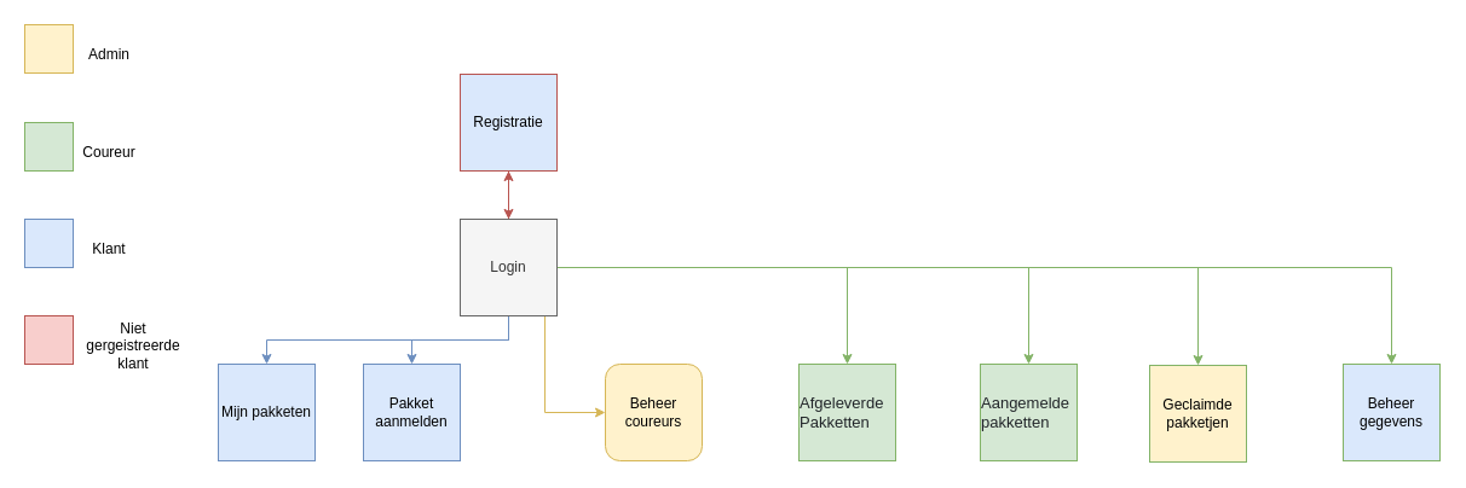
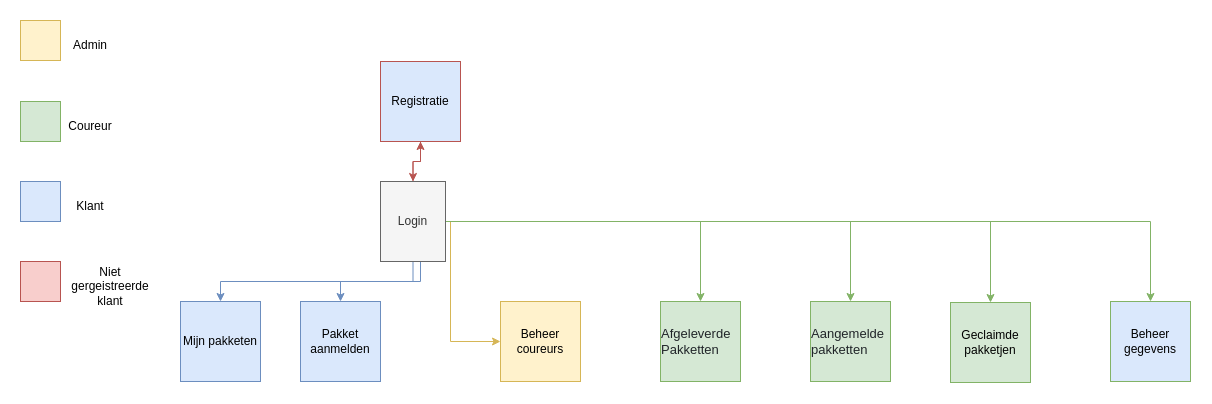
  <mxCell id="0" />
  <mxCell id="1" parent="0" />
  <mxCell id="2" style="edgeStyle=orthogonalEdgeStyle;rounded=0;orthogonalLoop=1;jettySize=auto;html=1;fontColor=none;fillColor=#fff2cc;strokeColor=#d6b656;" parent="1" source="11" target="12" edge="1"><mxGeometry relative="1" as="geometry"><Array as="points"><mxPoint x="450" y="341" /></Array></mxGeometry></mxCell>
  <mxCell id="3" style="edgeStyle=orthogonalEdgeStyle;rounded=0;orthogonalLoop=1;jettySize=auto;html=1;fontColor=none;fillColor=#f8cecc;strokeColor=#b85450;" parent="1" source="11" target="22" edge="1"><mxGeometry relative="1" as="geometry" /></mxCell>
  <mxCell id="4" style="edgeStyle=orthogonalEdgeStyle;rounded=0;orthogonalLoop=1;jettySize=auto;html=1;entryX=0.5;entryY=0;entryDx=0;entryDy=0;fontColor=none;fillColor=#dae8fc;strokeColor=#6c8ebf;" parent="1" source="11" target="23" edge="1"><mxGeometry relative="1" as="geometry" /></mxCell>
  <mxCell id="5" style="edgeStyle=orthogonalEdgeStyle;rounded=0;orthogonalLoop=1;jettySize=auto;html=1;entryX=0.5;entryY=0;entryDx=0;entryDy=0;fontColor=none;fillColor=#dae8fc;strokeColor=#6c8ebf;" parent="1" source="11" target="24" edge="1"><mxGeometry relative="1" as="geometry"><Array as="points"><mxPoint x="420" y="281" /><mxPoint x="220" y="281" /></Array></mxGeometry></mxCell>
  <mxCell id="6" style="edgeStyle=orthogonalEdgeStyle;rounded=0;orthogonalLoop=1;jettySize=auto;html=1;fontColor=none;fillColor=#d5e8d4;strokeColor=#82b366;" parent="1" source="11" target="25" edge="1"><mxGeometry relative="1" as="geometry" /></mxCell>
  <mxCell id="7" style="edgeStyle=orthogonalEdgeStyle;rounded=0;orthogonalLoop=1;jettySize=auto;html=1;fillColor=#d5e8d4;strokeColor=#82b366;" parent="1" source="11" target="26" edge="1"><mxGeometry relative="1" as="geometry" /></mxCell>
  <mxCell id="8" style="edgeStyle=orthogonalEdgeStyle;rounded=0;orthogonalLoop=1;jettySize=auto;html=1;fontSize=13;fillColor=#fff2cc;strokeColor=none;" parent="1" source="11" target="27" edge="1"><mxGeometry relative="1" as="geometry"><Array as="points"><mxPoint x="700" y="241" /></Array></mxGeometry></mxCell>
  <mxCell id="9" style="edgeStyle=orthogonalEdgeStyle;rounded=0;orthogonalLoop=1;jettySize=auto;html=1;fontSize=13;fillColor=#d5e8d4;strokeColor=#82b366;" parent="1" source="11" target="27" edge="1"><mxGeometry relative="1" as="geometry" /></mxCell>
  <mxCell id="10" style="edgeStyle=orthogonalEdgeStyle;rounded=0;orthogonalLoop=1;jettySize=auto;html=1;fillColor=#d5e8d4;strokeColor=#82b366;" parent="1" source="11" target="28" edge="1"><mxGeometry relative="1" as="geometry" /></mxCell>
- <mxCell id="11" value="Login" style="rounded=0;whiteSpace=wrap;html=1;fillColor=#f5f5f5;fontColor=#333333;strokeColor=#666666;" parent="1" vertex="1"><mxGeometry x="380" y="181" width="80" height="80" as="geometry" /></mxCell>
- <mxCell id="12" value="Beheer coureurs" style="whiteSpace=wrap;html=1;fillColor=#fff2cc;strokeColor=#d6b656;rounded=1;" parent="1" vertex="1"><mxGeometry x="500" y="301" width="80" height="80" as="geometry" /></mxCell>
+ <mxCell id="11" value="Login" style="rounded=0;whiteSpace=wrap;html=1;fillColor=#f5f5f5;fontColor=#333333;strokeColor=#666666;" parent="1" vertex="1"><mxGeometry x="380" y="181" width="65" height="80" as="geometry" /></mxCell>
+ <mxCell id="12" value="Beheer coureurs" style="rounded=0;whiteSpace=wrap;html=1;fillColor=#fff2cc;strokeColor=#d6b656;" parent="1" vertex="1"><mxGeometry x="500" y="301" width="80" height="80" as="geometry" /></mxCell>
  <mxCell id="13" value="" style="rounded=0;whiteSpace=wrap;html=1;fillColor=#fff2cc;strokeColor=#d6b656;" parent="1" vertex="1"><mxGeometry x="20" y="20" width="40" height="40" as="geometry" /></mxCell>
  <mxCell id="14" value="Admin" style="text;html=1;strokeColor=none;fillColor=none;align=center;verticalAlign=middle;whiteSpace=wrap;rounded=0;fontColor=none;" parent="1" vertex="1"><mxGeometry x="60" y="30" width="60" height="30" as="geometry" /></mxCell>
  <mxCell id="15" value="Coureur" style="text;html=1;strokeColor=none;fillColor=none;align=center;verticalAlign=middle;whiteSpace=wrap;rounded=0;fontColor=none;" parent="1" vertex="1"><mxGeometry x="60" y="111" width="60" height="30" as="geometry" /></mxCell>
  <mxCell id="16" value="" style="rounded=0;whiteSpace=wrap;html=1;fillColor=#d5e8d4;strokeColor=#82b366;" parent="1" vertex="1"><mxGeometry x="20" y="101" width="40" height="40" as="geometry" /></mxCell>
  <mxCell id="17" value="Klant" style="text;html=1;strokeColor=none;fillColor=none;align=center;verticalAlign=middle;whiteSpace=wrap;rounded=0;fontColor=none;" parent="1" vertex="1"><mxGeometry x="60" y="191" width="60" height="30" as="geometry" /></mxCell>
  <mxCell id="18" value="" style="rounded=0;whiteSpace=wrap;html=1;fillColor=#dae8fc;strokeColor=#6c8ebf;" parent="1" vertex="1"><mxGeometry x="20" y="181" width="40" height="40" as="geometry" /></mxCell>
  <mxCell id="19" value="Niet gergeistreerde klant" style="text;html=1;strokeColor=none;fillColor=none;align=center;verticalAlign=middle;whiteSpace=wrap;rounded=0;fontColor=none;" parent="1" vertex="1"><mxGeometry x="80" y="271" width="60" height="30" as="geometry" /></mxCell>
  <mxCell id="20" value="" style="rounded=0;whiteSpace=wrap;html=1;fillColor=#f8cecc;strokeColor=#b85450;" parent="1" vertex="1"><mxGeometry x="20" y="261" width="40" height="40" as="geometry" /></mxCell>
  <mxCell id="21" style="edgeStyle=orthogonalEdgeStyle;rounded=0;orthogonalLoop=1;jettySize=auto;html=1;entryX=0.5;entryY=0;entryDx=0;entryDy=0;fontColor=none;fillColor=#f8cecc;strokeColor=#b85450;" parent="1" source="22" target="11" edge="1"><mxGeometry relative="1" as="geometry" /></mxCell>
  <mxCell id="22" value="Registratie" style="rounded=0;whiteSpace=wrap;html=1;fillColor=#dae8fc;strokeColor=#b85450;" parent="1" vertex="1"><mxGeometry x="380" y="61" width="80" height="80" as="geometry" /></mxCell>
  <mxCell id="23" value="Pakket aanmelden" style="rounded=0;whiteSpace=wrap;html=1;fillColor=#dae8fc;strokeColor=#6c8ebf;" parent="1" vertex="1"><mxGeometry x="300" y="301" width="80" height="80" as="geometry" /></mxCell>
  <mxCell id="24" value="Mijn pakketen" style="rounded=0;whiteSpace=wrap;html=1;fillColor=#dae8fc;strokeColor=#6c8ebf;" parent="1" vertex="1"><mxGeometry x="180" y="301" width="80" height="80" as="geometry" /></mxCell>
- <mxCell id="25" value="Geclaimde pakketjen" style="rounded=0;whiteSpace=wrap;html=1;fillColor=#fff2cc;strokeColor=#82b366;" parent="1" vertex="1"><mxGeometry x="950" y="302" width="80" height="80" as="geometry" /></mxCell>
+ <mxCell id="25" value="Geclaimde pakketjen" style="rounded=0;whiteSpace=wrap;html=1;fillColor=#d5e8d4;strokeColor=#82b366;" parent="1" vertex="1"><mxGeometry x="950" y="302" width="80" height="80" as="geometry" /></mxCell>
  <mxCell id="26" value="Beheer gegevens" style="rounded=0;whiteSpace=wrap;html=1;fillColor=#dae8fc;strokeColor=#82b366;" parent="1" vertex="1"><mxGeometry x="1110" y="301" width="80" height="80" as="geometry" /></mxCell>
  <mxCell id="27" value="&lt;div class=&quot;collapse navbar-collapse&quot; id=&quot;navbarNavDropdown&quot; style=&quot;box-sizing: border-box ; align-items: center ; color: rgb(33 , 37 , 41) ; font-size: 13px ; text-align: left ; display: flex&quot;&gt;&lt;ul class=&quot;navbar-nav&quot; style=&quot;box-sizing: border-box ; margin-top: 0px ; margin-bottom: 0px ; display: flex ; flex-direction: row ; padding-left: 0px ; list-style: none&quot;&gt;&lt;li class=&quot;nav-item active&quot; style=&quot;box-sizing: border-box&quot;&gt;&lt;div&gt;Afgeleverde Pakketten&lt;/div&gt;&lt;/li&gt;&lt;/ul&gt;&lt;/div&gt;&lt;div class=&quot;collapse navbar-collapse&quot; id=&quot;navbarNavDropdown&quot; style=&quot;box-sizing: border-box ; align-items: center ; color: rgb(33 , 37 , 41) ; font-family: , &amp;#34;blinkmacsystemfont&amp;#34; , &amp;#34;segoe ui&amp;#34; , &amp;#34;roboto&amp;#34; , &amp;#34;helvetica neue&amp;#34; , &amp;#34;arial&amp;#34; , sans-serif , &amp;#34;apple color emoji&amp;#34; , &amp;#34;segoe ui emoji&amp;#34; , &amp;#34;segoe ui symbol&amp;#34; ; font-size: 16px ; text-align: left ; display: flex&quot;&gt;&lt;ul class=&quot;navbar-nav&quot; style=&quot;box-sizing: border-box ; margin-top: 0px ; margin-bottom: 0px ; display: flex ; flex-direction: row ; padding-left: 0px ; list-style: none&quot;&gt;&lt;li class=&quot;nav-item active&quot; style=&quot;box-sizing: border-box&quot;&gt;&lt;/li&gt;&lt;/ul&gt;&lt;/div&gt;" style="rounded=0;whiteSpace=wrap;html=1;fillColor=#d5e8d4;strokeColor=#82b366;" parent="1" vertex="1"><mxGeometry x="660" y="301" width="80" height="80" as="geometry" /></mxCell>
  <mxCell id="28" value="&lt;div class=&quot;collapse navbar-collapse&quot; id=&quot;navbarNavDropdown&quot; style=&quot;box-sizing: border-box ; align-items: center ; color: rgb(33 , 37 , 41) ; font-size: 13px ; text-align: left ; display: flex&quot;&gt;&lt;ul class=&quot;navbar-nav&quot; style=&quot;box-sizing: border-box ; margin-top: 0px ; margin-bottom: 0px ; display: flex ; flex-direction: row ; padding-left: 0px ; list-style: none&quot;&gt;&lt;li class=&quot;nav-item active&quot; style=&quot;box-sizing: border-box&quot;&gt;&lt;div&gt;Aangemelde pakketten&lt;/div&gt;&lt;/li&gt;&lt;/ul&gt;&lt;/div&gt;&lt;div class=&quot;collapse navbar-collapse&quot; id=&quot;navbarNavDropdown&quot; style=&quot;box-sizing: border-box ; align-items: center ; color: rgb(33 , 37 , 41) ; font-family: , &amp;#34;blinkmacsystemfont&amp;#34; , &amp;#34;segoe ui&amp;#34; , &amp;#34;roboto&amp;#34; , &amp;#34;helvetica neue&amp;#34; , &amp;#34;arial&amp;#34; , sans-serif , &amp;#34;apple color emoji&amp;#34; , &amp;#34;segoe ui emoji&amp;#34; , &amp;#34;segoe ui symbol&amp;#34; ; font-size: 16px ; text-align: left ; display: flex&quot;&gt;&lt;ul class=&quot;navbar-nav&quot; style=&quot;box-sizing: border-box ; margin-top: 0px ; margin-bottom: 0px ; display: flex ; flex-direction: row ; padding-left: 0px ; list-style: none&quot;&gt;&lt;li class=&quot;nav-item active&quot; style=&quot;box-sizing: border-box&quot;&gt;&lt;/li&gt;&lt;/ul&gt;&lt;/div&gt;" style="rounded=0;whiteSpace=wrap;html=1;fillColor=#d5e8d4;strokeColor=#82b366;" parent="1" vertex="1"><mxGeometry x="810" y="301" width="80" height="80" as="geometry" /></mxCell>
